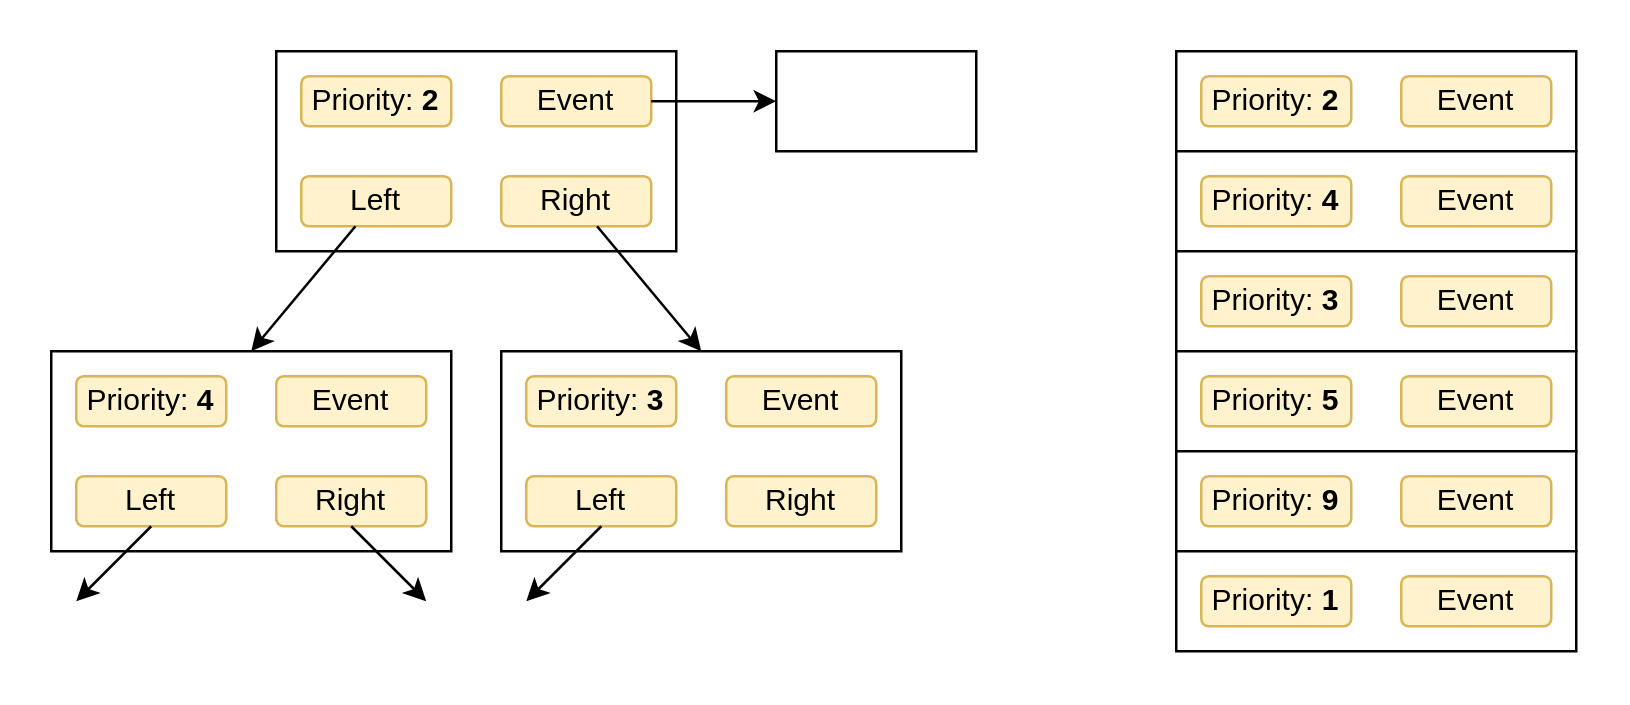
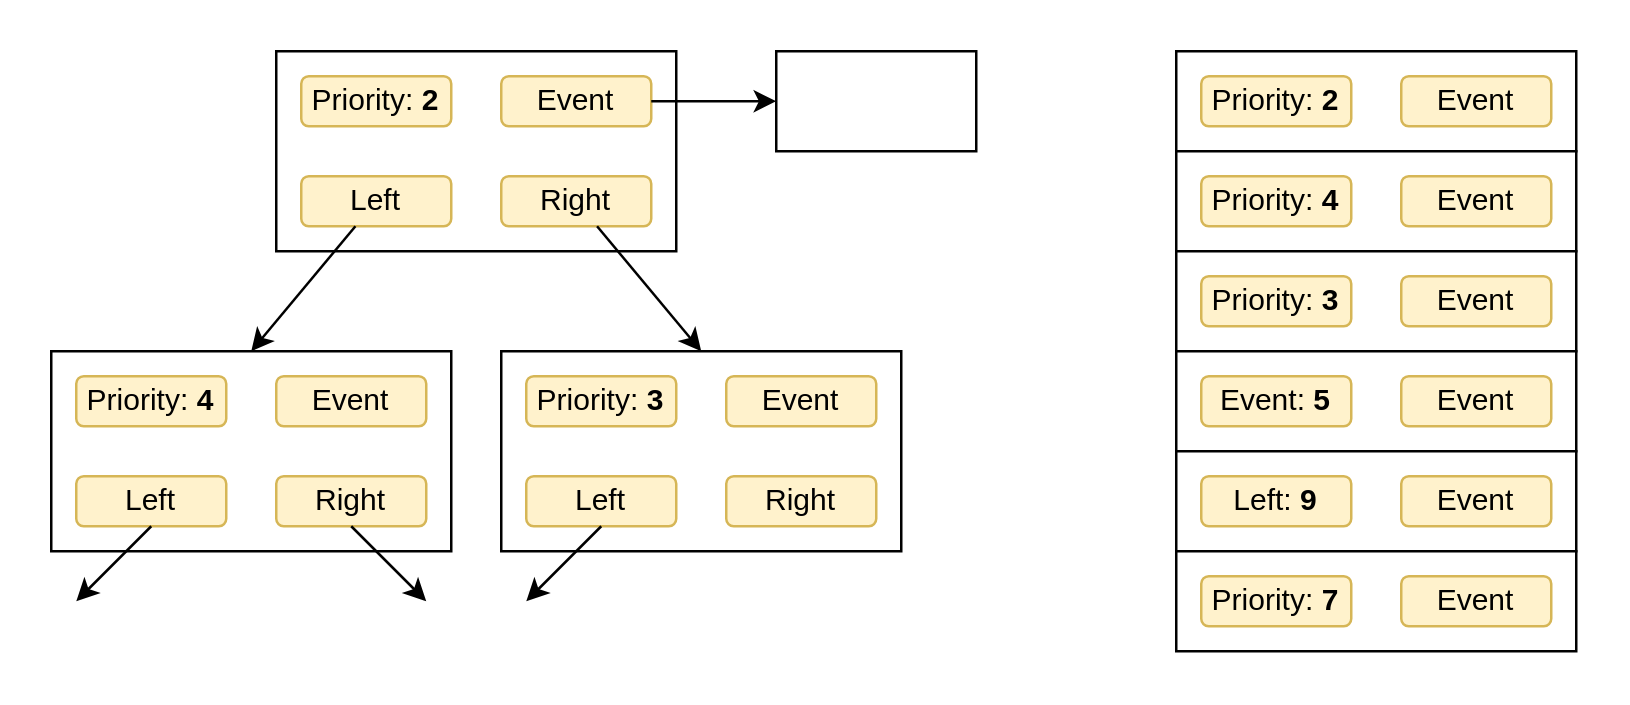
  <mxCell id="0" />
  <mxCell id="1" parent="0" />
  <mxCell id="2" value="" style="rounded=0;whiteSpace=wrap;html=1;" vertex="1" parent="1"><mxGeometry x="110" y="20" width="160" height="80" as="geometry" /></mxCell>
  <mxCell id="3" value="" style="rounded=1;whiteSpace=wrap;html=1;fillColor=#fff2cc;strokeColor=#d6b656;" vertex="1" parent="1"><mxGeometry x="120" y="70" width="60" height="20" as="geometry" /></mxCell>
  <mxCell id="4" value="" style="rounded=1;whiteSpace=wrap;html=1;fillColor=#fff2cc;strokeColor=#d6b656;" vertex="1" parent="1"><mxGeometry x="200" y="70" width="60" height="20" as="geometry" /></mxCell>
  <mxCell id="5" value="" style="rounded=1;whiteSpace=wrap;html=1;fillColor=#fff2cc;strokeColor=#d6b656;" vertex="1" parent="1"><mxGeometry x="120" y="30" width="60" height="20" as="geometry" /></mxCell>
  <mxCell id="6" value="" style="rounded=1;whiteSpace=wrap;html=1;fillColor=#fff2cc;strokeColor=#d6b656;" vertex="1" parent="1"><mxGeometry x="200" y="30" width="60" height="20" as="geometry" /></mxCell>
  <mxCell id="7" value="Priority: &lt;b&gt;2&lt;/b&gt;" style="text;html=1;strokeColor=none;fillColor=none;align=center;verticalAlign=middle;whiteSpace=wrap;rounded=0;" vertex="1" parent="1"><mxGeometry x="110" y="30" width="80" height="20" as="geometry" /></mxCell>
  <mxCell id="8" value="Right" style="text;html=1;strokeColor=none;fillColor=none;align=center;verticalAlign=middle;whiteSpace=wrap;rounded=0;" vertex="1" parent="1"><mxGeometry x="210" y="70" width="40" height="20" as="geometry" /></mxCell>
  <mxCell id="9" value="" style="endArrow=classic;html=1;entryX=0.5;entryY=0;entryDx=0;entryDy=0;" edge="1" parent="1" source="4" target="24"><mxGeometry width="50" height="50" relative="1" as="geometry"><mxPoint x="380" y="280" as="sourcePoint" /><mxPoint x="280" y="140" as="targetPoint" /></mxGeometry></mxCell>
  <mxCell id="10" value="" style="endArrow=classic;html=1;entryX=0.5;entryY=0;entryDx=0;entryDy=0;" edge="1" parent="1" source="3" target="15"><mxGeometry width="50" height="50" relative="1" as="geometry"><mxPoint x="380" y="280" as="sourcePoint" /><mxPoint x="80" y="140" as="targetPoint" /></mxGeometry></mxCell>
  <mxCell id="11" value="" style="rounded=0;whiteSpace=wrap;html=1;" vertex="1" parent="1"><mxGeometry x="310" y="20" width="80" height="40" as="geometry" /></mxCell>
  <mxCell id="12" value="" style="endArrow=classic;html=1;entryX=0;entryY=0.5;entryDx=0;entryDy=0;" edge="1" parent="1" source="6" target="11"><mxGeometry width="50" height="50" relative="1" as="geometry"><mxPoint x="380" y="280" as="sourcePoint" /><mxPoint x="430" y="230" as="targetPoint" /></mxGeometry></mxCell>
  <mxCell id="13" value="Event" style="text;html=1;strokeColor=none;fillColor=none;align=center;verticalAlign=middle;whiteSpace=wrap;rounded=0;" vertex="1" parent="1"><mxGeometry x="210" y="30" width="40" height="20" as="geometry" /></mxCell>
  <mxCell id="14" value="Left" style="text;html=1;strokeColor=none;fillColor=none;align=center;verticalAlign=middle;whiteSpace=wrap;rounded=0;" vertex="1" parent="1"><mxGeometry x="130" y="70" width="40" height="20" as="geometry" /></mxCell>
  <mxCell id="15" value="" style="rounded=0;whiteSpace=wrap;html=1;" vertex="1" parent="1"><mxGeometry x="20" y="140" width="160" height="80" as="geometry" /></mxCell>
  <mxCell id="16" value="" style="rounded=1;whiteSpace=wrap;html=1;fillColor=#fff2cc;strokeColor=#d6b656;" vertex="1" parent="1"><mxGeometry x="30" y="190" width="60" height="20" as="geometry" /></mxCell>
  <mxCell id="17" value="" style="rounded=1;whiteSpace=wrap;html=1;fillColor=#fff2cc;strokeColor=#d6b656;" vertex="1" parent="1"><mxGeometry x="110" y="190" width="60" height="20" as="geometry" /></mxCell>
  <mxCell id="18" value="" style="rounded=1;whiteSpace=wrap;html=1;fillColor=#fff2cc;strokeColor=#d6b656;" vertex="1" parent="1"><mxGeometry x="30" y="150" width="60" height="20" as="geometry" /></mxCell>
  <mxCell id="19" value="" style="rounded=1;whiteSpace=wrap;html=1;fillColor=#fff2cc;strokeColor=#d6b656;" vertex="1" parent="1"><mxGeometry x="110" y="150" width="60" height="20" as="geometry" /></mxCell>
  <mxCell id="20" value="Priority: &lt;b&gt;4&lt;/b&gt;" style="text;html=1;strokeColor=none;fillColor=none;align=center;verticalAlign=middle;whiteSpace=wrap;rounded=0;" vertex="1" parent="1"><mxGeometry x="20" y="150" width="80" height="20" as="geometry" /></mxCell>
  <mxCell id="21" value="Right" style="text;html=1;strokeColor=none;fillColor=none;align=center;verticalAlign=middle;whiteSpace=wrap;rounded=0;" vertex="1" parent="1"><mxGeometry x="120" y="190" width="40" height="20" as="geometry" /></mxCell>
  <mxCell id="22" value="Event" style="text;html=1;strokeColor=none;fillColor=none;align=center;verticalAlign=middle;whiteSpace=wrap;rounded=0;" vertex="1" parent="1"><mxGeometry x="120" y="150" width="40" height="20" as="geometry" /></mxCell>
  <mxCell id="23" value="Left" style="text;html=1;strokeColor=none;fillColor=none;align=center;verticalAlign=middle;whiteSpace=wrap;rounded=0;" vertex="1" parent="1"><mxGeometry x="40" y="190" width="40" height="20" as="geometry" /></mxCell>
  <mxCell id="24" value="" style="rounded=0;whiteSpace=wrap;html=1;" vertex="1" parent="1"><mxGeometry x="200" y="140" width="160" height="80" as="geometry" /></mxCell>
  <mxCell id="25" value="" style="rounded=1;whiteSpace=wrap;html=1;fillColor=#fff2cc;strokeColor=#d6b656;" vertex="1" parent="1"><mxGeometry x="210" y="190" width="60" height="20" as="geometry" /></mxCell>
  <mxCell id="26" value="" style="rounded=1;whiteSpace=wrap;html=1;fillColor=#fff2cc;strokeColor=#d6b656;" vertex="1" parent="1"><mxGeometry x="290" y="190" width="60" height="20" as="geometry" /></mxCell>
  <mxCell id="27" value="" style="rounded=1;whiteSpace=wrap;html=1;fillColor=#fff2cc;strokeColor=#d6b656;" vertex="1" parent="1"><mxGeometry x="210" y="150" width="60" height="20" as="geometry" /></mxCell>
  <mxCell id="28" value="" style="rounded=1;whiteSpace=wrap;html=1;fillColor=#fff2cc;strokeColor=#d6b656;" vertex="1" parent="1"><mxGeometry x="290" y="150" width="60" height="20" as="geometry" /></mxCell>
  <mxCell id="29" value="Priority: &lt;b&gt;3&lt;/b&gt;" style="text;html=1;strokeColor=none;fillColor=none;align=center;verticalAlign=middle;whiteSpace=wrap;rounded=0;" vertex="1" parent="1"><mxGeometry x="200" y="150" width="80" height="20" as="geometry" /></mxCell>
  <mxCell id="30" value="Right" style="text;html=1;strokeColor=none;fillColor=none;align=center;verticalAlign=middle;whiteSpace=wrap;rounded=0;" vertex="1" parent="1"><mxGeometry x="300" y="190" width="40" height="20" as="geometry" /></mxCell>
  <mxCell id="31" value="Event" style="text;html=1;strokeColor=none;fillColor=none;align=center;verticalAlign=middle;whiteSpace=wrap;rounded=0;" vertex="1" parent="1"><mxGeometry x="300" y="150" width="40" height="20" as="geometry" /></mxCell>
  <mxCell id="32" value="Left" style="text;html=1;strokeColor=none;fillColor=none;align=center;verticalAlign=middle;whiteSpace=wrap;rounded=0;" vertex="1" parent="1"><mxGeometry x="220" y="190" width="40" height="20" as="geometry" /></mxCell>
  <mxCell id="33" value="" style="rounded=0;whiteSpace=wrap;html=1;" vertex="1" parent="1"><mxGeometry x="470" y="20" width="160" height="40" as="geometry" /></mxCell>
  <mxCell id="34" value="" style="rounded=0;whiteSpace=wrap;html=1;" vertex="1" parent="1"><mxGeometry x="470" y="60" width="160" height="40" as="geometry" /></mxCell>
  <mxCell id="35" value="" style="rounded=0;whiteSpace=wrap;html=1;" vertex="1" parent="1"><mxGeometry x="470" y="100" width="160" height="40" as="geometry" /></mxCell>
  <mxCell id="36" value="" style="rounded=0;whiteSpace=wrap;html=1;" vertex="1" parent="1"><mxGeometry x="470" y="140" width="160" height="40" as="geometry" /></mxCell>
  <mxCell id="37" value="" style="rounded=0;whiteSpace=wrap;html=1;" vertex="1" parent="1"><mxGeometry x="470" y="180" width="160" height="40" as="geometry" /></mxCell>
  <mxCell id="38" value="" style="rounded=0;whiteSpace=wrap;html=1;" vertex="1" parent="1"><mxGeometry x="470" y="220" width="160" height="40" as="geometry" /></mxCell>
  <mxCell id="39" value="" style="rounded=1;whiteSpace=wrap;html=1;fillColor=#fff2cc;strokeColor=#d6b656;" vertex="1" parent="1"><mxGeometry x="480" y="30" width="60" height="20" as="geometry" /></mxCell>
  <mxCell id="40" value="" style="rounded=1;whiteSpace=wrap;html=1;fillColor=#fff2cc;strokeColor=#d6b656;" vertex="1" parent="1"><mxGeometry x="560" y="30" width="60" height="20" as="geometry" /></mxCell>
  <mxCell id="41" value="Priority: &lt;b&gt;2&lt;/b&gt;" style="text;html=1;strokeColor=none;fillColor=none;align=center;verticalAlign=middle;whiteSpace=wrap;rounded=0;" vertex="1" parent="1"><mxGeometry x="470" y="30" width="80" height="20" as="geometry" /></mxCell>
  <mxCell id="42" value="Event" style="text;html=1;strokeColor=none;fillColor=none;align=center;verticalAlign=middle;whiteSpace=wrap;rounded=0;" vertex="1" parent="1"><mxGeometry x="570" y="30" width="40" height="20" as="geometry" /></mxCell>
  <mxCell id="43" value="" style="rounded=1;whiteSpace=wrap;html=1;fillColor=#fff2cc;strokeColor=#d6b656;" vertex="1" parent="1"><mxGeometry x="480" y="70" width="60" height="20" as="geometry" /></mxCell>
  <mxCell id="44" value="" style="rounded=1;whiteSpace=wrap;html=1;fillColor=#fff2cc;strokeColor=#d6b656;" vertex="1" parent="1"><mxGeometry x="560" y="70" width="60" height="20" as="geometry" /></mxCell>
  <mxCell id="45" value="Priority: &lt;b&gt;4&lt;/b&gt;" style="text;html=1;strokeColor=none;fillColor=none;align=center;verticalAlign=middle;whiteSpace=wrap;rounded=0;" vertex="1" parent="1"><mxGeometry x="470" y="70" width="80" height="20" as="geometry" /></mxCell>
  <mxCell id="46" value="Event" style="text;html=1;strokeColor=none;fillColor=none;align=center;verticalAlign=middle;whiteSpace=wrap;rounded=0;" vertex="1" parent="1"><mxGeometry x="570" y="70" width="40" height="20" as="geometry" /></mxCell>
  <mxCell id="47" value="" style="rounded=1;whiteSpace=wrap;html=1;fillColor=#fff2cc;strokeColor=#d6b656;" vertex="1" parent="1"><mxGeometry x="480" y="110" width="60" height="20" as="geometry" /></mxCell>
  <mxCell id="48" value="" style="rounded=1;whiteSpace=wrap;html=1;fillColor=#fff2cc;strokeColor=#d6b656;" vertex="1" parent="1"><mxGeometry x="560" y="110" width="60" height="20" as="geometry" /></mxCell>
  <mxCell id="49" value="Priority: &lt;b&gt;3&lt;/b&gt;" style="text;html=1;strokeColor=none;fillColor=none;align=center;verticalAlign=middle;whiteSpace=wrap;rounded=0;" vertex="1" parent="1"><mxGeometry x="470" y="110" width="80" height="20" as="geometry" /></mxCell>
  <mxCell id="50" value="Event" style="text;html=1;strokeColor=none;fillColor=none;align=center;verticalAlign=middle;whiteSpace=wrap;rounded=0;" vertex="1" parent="1"><mxGeometry x="570" y="110" width="40" height="20" as="geometry" /></mxCell>
  <mxCell id="51" value="" style="endArrow=classic;html=1;exitX=0.5;exitY=1;exitDx=0;exitDy=0;" edge="1" parent="1" source="23"><mxGeometry width="50" height="50" relative="1" as="geometry"><mxPoint x="380" y="280" as="sourcePoint" /><mxPoint x="30" y="240" as="targetPoint" /></mxGeometry></mxCell>
  <mxCell id="52" value="" style="endArrow=classic;html=1;exitX=0.5;exitY=1;exitDx=0;exitDy=0;" edge="1" parent="1" source="32"><mxGeometry width="50" height="50" relative="1" as="geometry"><mxPoint x="70" y="220" as="sourcePoint" /><mxPoint x="210" y="240" as="targetPoint" /></mxGeometry></mxCell>
  <mxCell id="53" value="" style="endArrow=classic;html=1;exitX=0.5;exitY=1;exitDx=0;exitDy=0;" edge="1" parent="1" source="21"><mxGeometry width="50" height="50" relative="1" as="geometry"><mxPoint x="380" y="280" as="sourcePoint" /><mxPoint x="170" y="240" as="targetPoint" /></mxGeometry></mxCell>
  <mxCell id="54" value="" style="rounded=1;whiteSpace=wrap;html=1;fillColor=#fff2cc;strokeColor=#d6b656;" vertex="1" parent="1"><mxGeometry x="480" y="150" width="60" height="20" as="geometry" /></mxCell>
  <mxCell id="55" value="" style="rounded=1;whiteSpace=wrap;html=1;fillColor=#fff2cc;strokeColor=#d6b656;" vertex="1" parent="1"><mxGeometry x="560" y="150" width="60" height="20" as="geometry" /></mxCell>
- <mxCell id="56" value="Priority: &lt;b&gt;5&lt;/b&gt;" style="text;html=1;strokeColor=none;fillColor=none;align=center;verticalAlign=middle;whiteSpace=wrap;rounded=0;" vertex="1" parent="1"><mxGeometry x="470" y="150" width="80" height="20" as="geometry" /></mxCell>
+ <mxCell id="56" value="Event: &lt;b&gt;5&lt;/b&gt;" style="text;html=1;strokeColor=none;fillColor=none;align=center;verticalAlign=middle;whiteSpace=wrap;rounded=0;" vertex="1" parent="1"><mxGeometry x="470" y="150" width="80" height="20" as="geometry" /></mxCell>
  <mxCell id="57" value="Event" style="text;html=1;strokeColor=none;fillColor=none;align=center;verticalAlign=middle;whiteSpace=wrap;rounded=0;" vertex="1" parent="1"><mxGeometry x="570" y="150" width="40" height="20" as="geometry" /></mxCell>
  <mxCell id="58" value="" style="rounded=1;whiteSpace=wrap;html=1;fillColor=#fff2cc;strokeColor=#d6b656;" vertex="1" parent="1"><mxGeometry x="480" y="190" width="60" height="20" as="geometry" /></mxCell>
  <mxCell id="59" value="" style="rounded=1;whiteSpace=wrap;html=1;fillColor=#fff2cc;strokeColor=#d6b656;" vertex="1" parent="1"><mxGeometry x="560" y="190" width="60" height="20" as="geometry" /></mxCell>
- <mxCell id="60" value="Priority: &lt;b&gt;9&lt;/b&gt;" style="text;html=1;strokeColor=none;fillColor=none;align=center;verticalAlign=middle;whiteSpace=wrap;rounded=0;" vertex="1" parent="1"><mxGeometry x="470" y="190" width="80" height="20" as="geometry" /></mxCell>
+ <mxCell id="60" value="Left: &lt;b&gt;9&lt;/b&gt;" style="text;html=1;strokeColor=none;fillColor=none;align=center;verticalAlign=middle;whiteSpace=wrap;rounded=0;" vertex="1" parent="1"><mxGeometry x="470" y="190" width="80" height="20" as="geometry" /></mxCell>
  <mxCell id="61" value="Event" style="text;html=1;strokeColor=none;fillColor=none;align=center;verticalAlign=middle;whiteSpace=wrap;rounded=0;" vertex="1" parent="1"><mxGeometry x="570" y="190" width="40" height="20" as="geometry" /></mxCell>
  <mxCell id="62" value="" style="rounded=1;whiteSpace=wrap;html=1;fillColor=#fff2cc;strokeColor=#d6b656;" vertex="1" parent="1"><mxGeometry x="480" y="230" width="60" height="20" as="geometry" /></mxCell>
  <mxCell id="63" value="" style="rounded=1;whiteSpace=wrap;html=1;fillColor=#fff2cc;strokeColor=#d6b656;" vertex="1" parent="1"><mxGeometry x="560" y="230" width="60" height="20" as="geometry" /></mxCell>
- <mxCell id="64" value="Priority: &lt;b&gt;1&lt;/b&gt;" style="text;html=1;strokeColor=none;fillColor=none;align=center;verticalAlign=middle;whiteSpace=wrap;rounded=0;" vertex="1" parent="1"><mxGeometry x="470" y="230" width="80" height="20" as="geometry" /></mxCell>
+ <mxCell id="64" value="Priority: &lt;b&gt;7&lt;/b&gt;" style="text;html=1;strokeColor=none;fillColor=none;align=center;verticalAlign=middle;whiteSpace=wrap;rounded=0;" vertex="1" parent="1"><mxGeometry x="470" y="230" width="80" height="20" as="geometry" /></mxCell>
  <mxCell id="65" value="Event" style="text;html=1;strokeColor=none;fillColor=none;align=center;verticalAlign=middle;whiteSpace=wrap;rounded=0;" vertex="1" parent="1"><mxGeometry x="570" y="230" width="40" height="20" as="geometry" /></mxCell>
